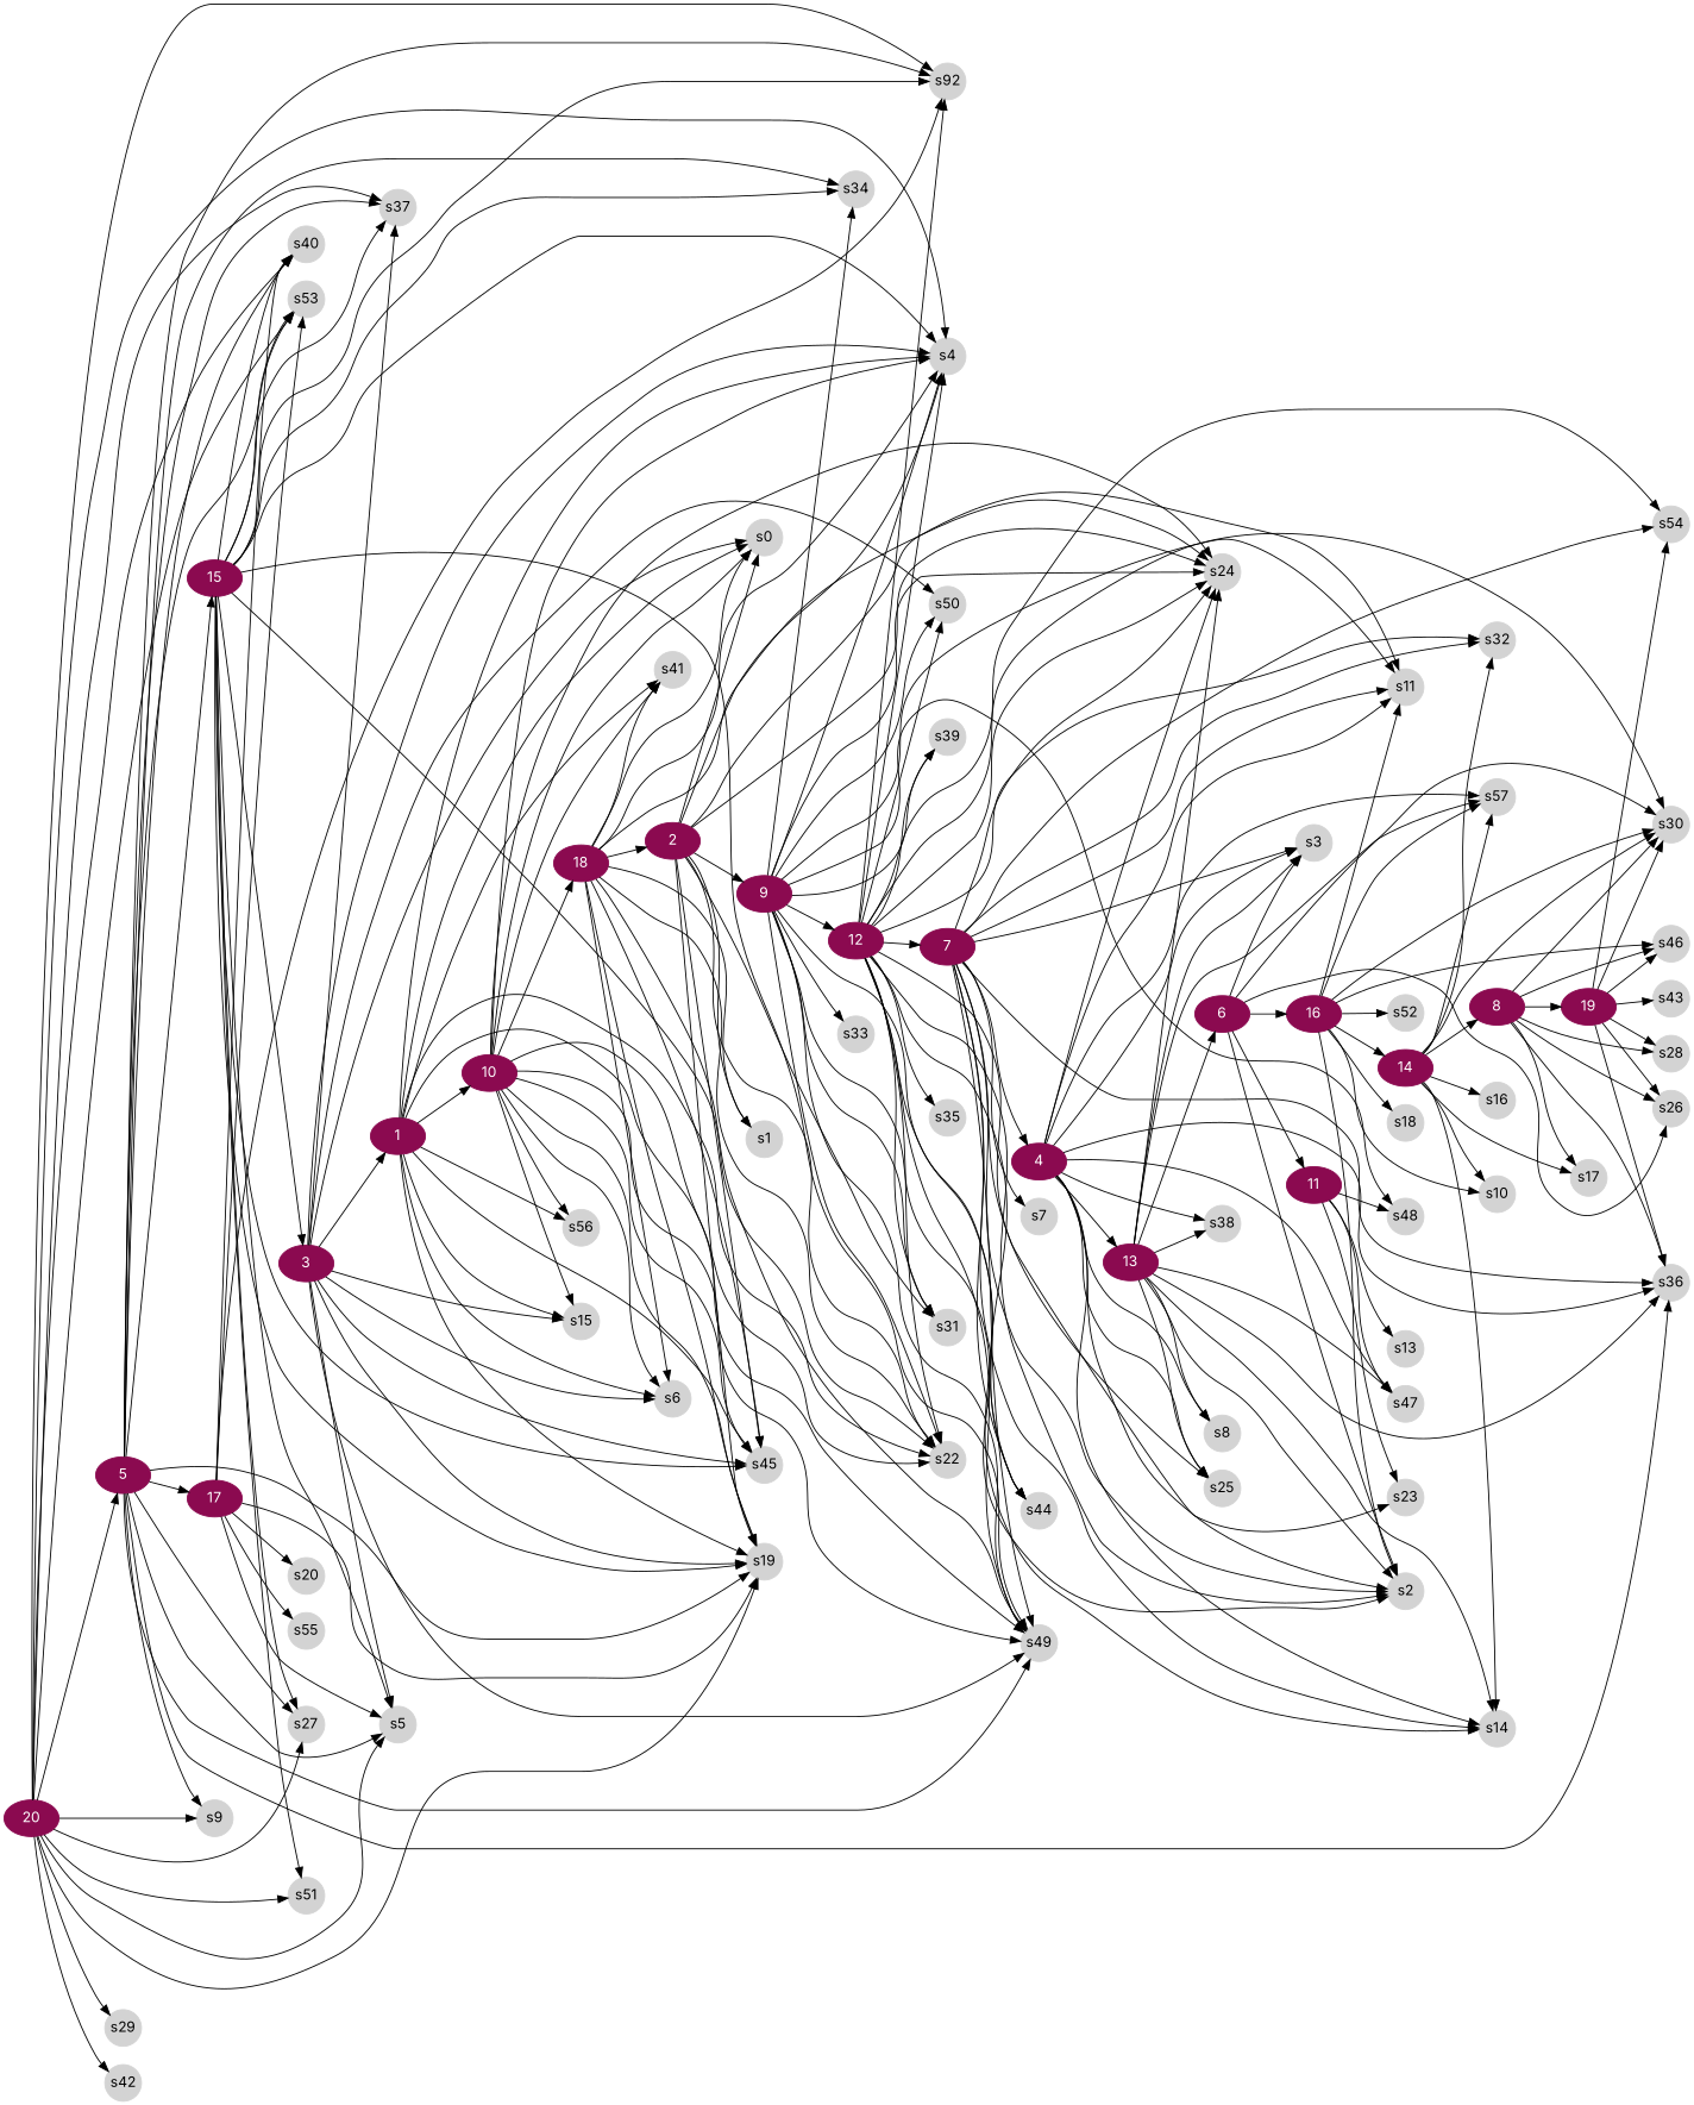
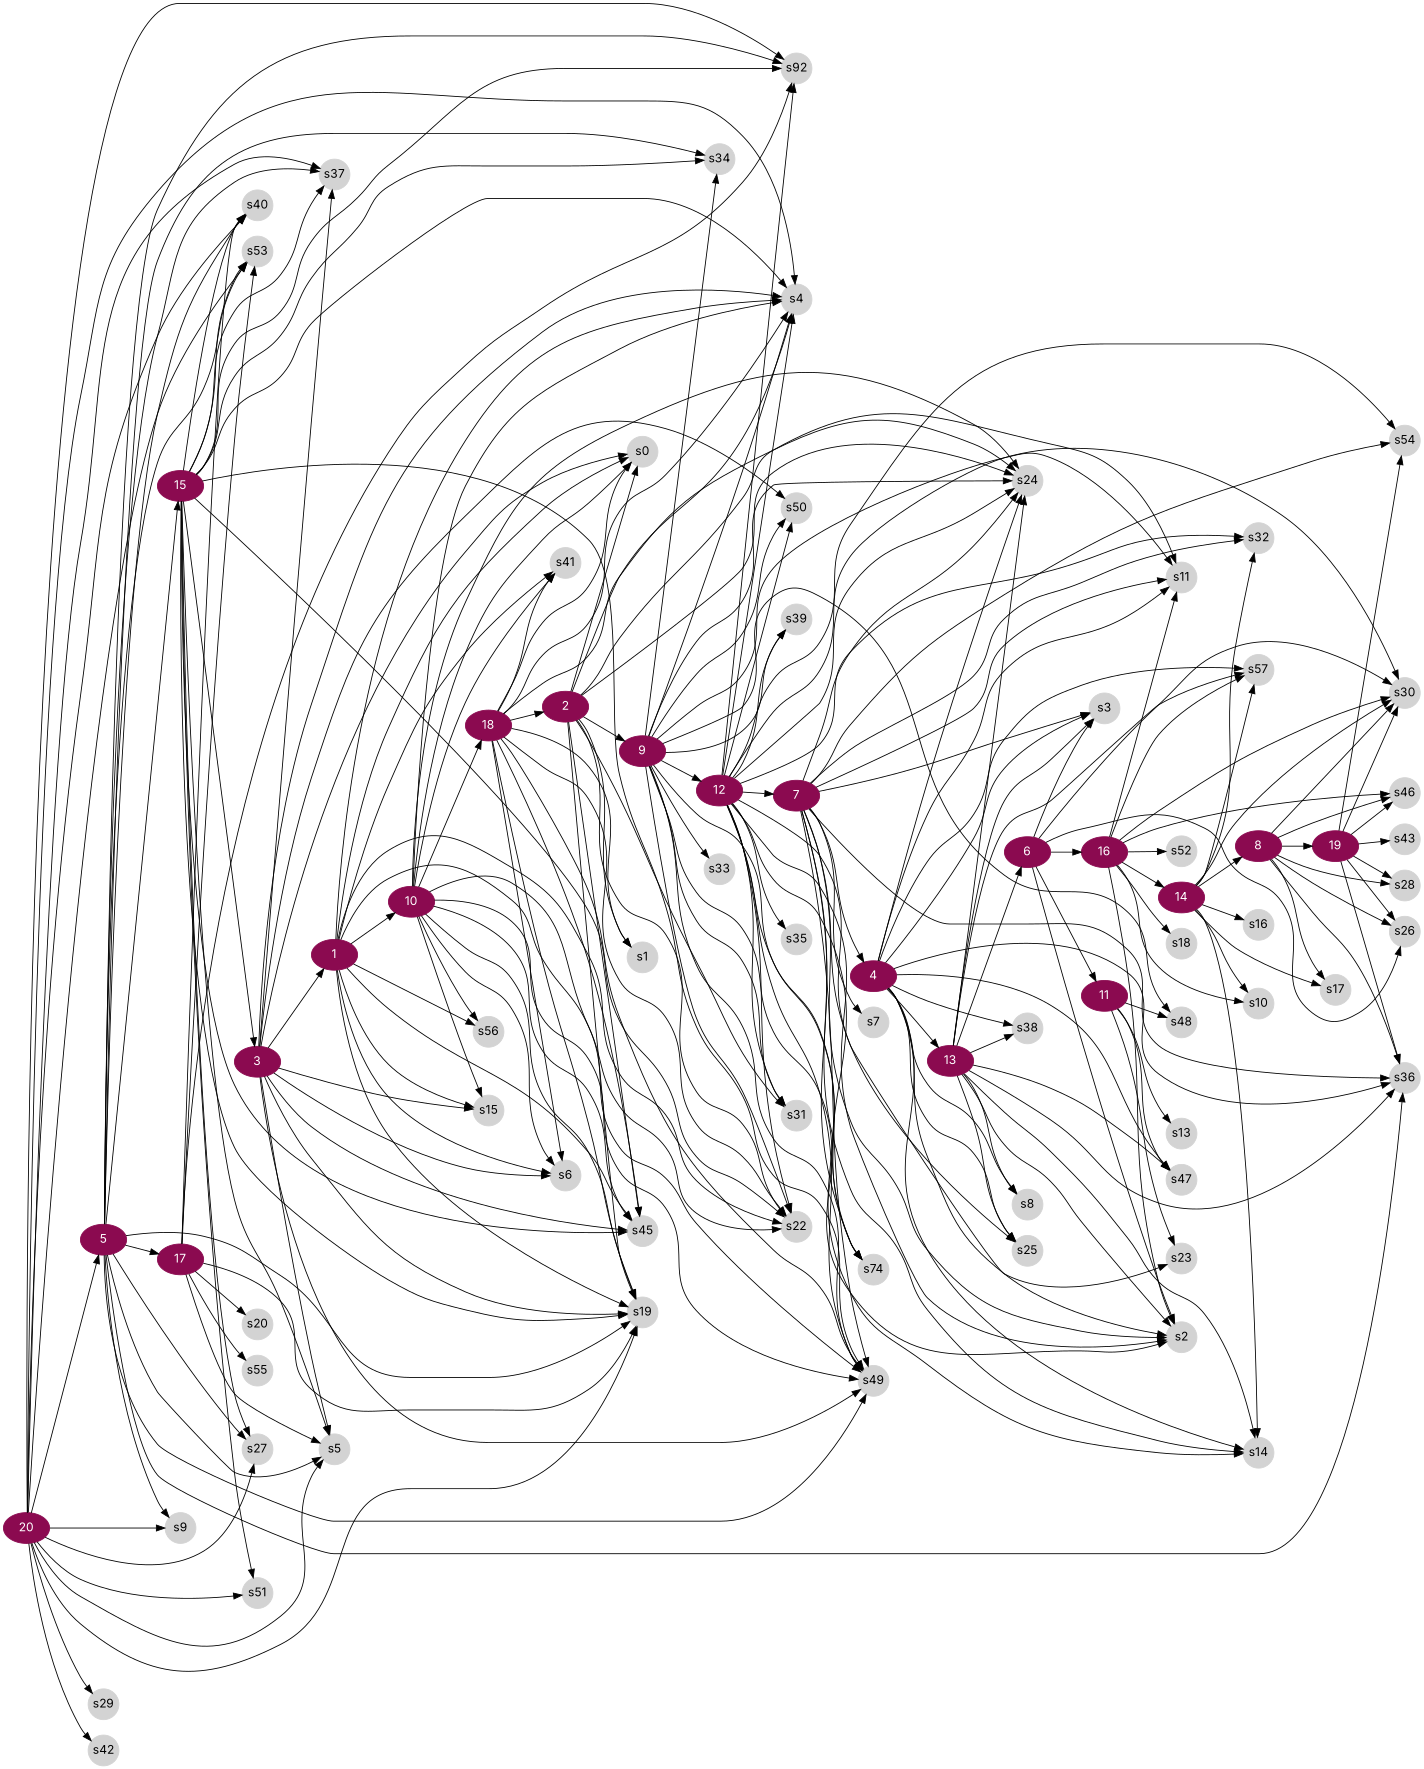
  digraph {
    fontname=Inter
    rankdir=LR
    node [color=lightgrey fontcolor=black fontname=Inter style=filled fixedsize=true shape=circle]
    edge [fontname=Inter]
    3 [color=deeppink4 fontcolor=white fixedsize="" shape=""]
    1 [color=deeppink4 fontcolor=white fixedsize="" shape=""]
    s0
    s4
    s6
    s15
    s19
    s45
    s49
    s5
    s37
    s50
    10 [color=deeppink4 fontcolor=white fixedsize="" shape=""]
    s22
    s41
    s56
    18 [color=deeppink4 fontcolor=white fixedsize="" shape=""]
    s24
    2 [color=deeppink4 fontcolor=white fixedsize="" shape=""]
    s1
    9 [color=deeppink4 fontcolor=white fixedsize="" shape=""]
    s11
    s31
    s34
    s2
-   s44
+   s44 [label=s74]
    12 [color=deeppink4 fontcolor=white fixedsize="" shape=""]
    s39
    s33
    s48
    15 [color=deeppink4 fontcolor=white fixedsize="" shape=""]
    n32 [label=s92]
    s27
    s40
    s53
    s51
    7 [color=deeppink4 fontcolor=white fixedsize="" shape=""]
    4 [color=deeppink4 fontcolor=white fixedsize="" shape=""]
    s3
    s14
    s36
    s7
    s23
    s32
    s54
    13 [color=deeppink4 fontcolor=white fixedsize="" shape=""]
    s8
    s25
    s38
    s47
    s57
    6 [color=deeppink4 fontcolor=white fixedsize="" shape=""]
    20 [color=deeppink4 fontcolor=white fixedsize="" shape=""]
    5 [color=deeppink4 fontcolor=white fixedsize="" shape=""]
    s9
    s29
    s42
    17 [color=deeppink4 fontcolor=white fixedsize="" shape=""]
    s20
    s55
    11 [color=deeppink4 fontcolor=white fixedsize="" shape=""]
    16 [color=deeppink4 fontcolor=white fixedsize="" shape=""]
    s26
    s30
    s13
    14 [color=deeppink4 fontcolor=white fixedsize="" shape=""]
    s10
    s46
    s18
    s52
    s35
    8 [color=deeppink4 fontcolor=white fixedsize="" shape=""]
    s17
    s16
    19 [color=deeppink4 fontcolor=white fixedsize="" shape=""]
    s28
    s43
    3 -> 1
    3 -> s0
    3 -> s4
    3 -> s6
    3 -> s15
    3 -> s19
    3 -> s45
    3 -> s49
    3 -> s5
    3 -> s37
    3 -> s50
    1 -> s0
    1 -> s4
    1 -> s6
    1 -> s15
    1 -> s19
    1 -> s45
    1 -> s49
    1 -> 10
    1 -> s22
    1 -> s41
    1 -> s56
    10 -> s0
    10 -> s4
    10 -> s6
    10 -> s15
    10 -> s19
    10 -> s45
    10 -> s49
    10 -> s22
    10 -> s41
    10 -> s56
    10 -> 18
    10 -> s24
    18 -> s0
    18 -> s4
    18 -> s6
    18 -> s19
    18 -> s45
    18 -> s49
    18 -> s22
    18 -> s41
    18 -> s24
    18 -> 2
    18 -> s1
    2 -> s0
    2 -> s4
    2 -> s19
    2 -> s45
    2 -> s22
    2 -> s24
    2 -> s1
    2 -> 9
    2 -> s11
    2 -> s31
    9 -> s4
    9 -> s49
    9 -> s50
    9 -> s22
    9 -> s24
    9 -> s11
    9 -> s31
    9 -> s34
    9 -> s2
    9 -> s44
    9 -> 12
    9 -> s39
    9 -> s33
    9 -> s48
    12 -> s4
    12 -> s49
    12 -> s50
    12 -> s22
    12 -> s24
    12 -> s31
    12 -> s2
    12 -> s44
    12 -> s39
    12 -> n32
    12 -> 7
    12 -> s14
    12 -> s32
    12 -> s54
    12 -> s25
    12 -> s30
    12 -> s35
    15 -> 3
    15 -> s4
    15 -> s19
    15 -> s45
    15 -> s49
    15 -> s5
    15 -> s37
    15 -> s22
    15 -> s34
    15 -> n32
    15 -> s27
    15 -> s40
    15 -> s53
    15 -> s51
    7 -> s49
    7 -> s24
    7 -> s11
    7 -> s2
    7 -> s44
    7 -> 4
    7 -> s3
    7 -> s14
    7 -> s36
    7 -> s7
    7 -> s23
    7 -> s32
    7 -> s54
    4 -> s24
    4 -> s11
    4 -> s2
    4 -> s3
    4 -> s14
    4 -> s36
    4 -> 13
    4 -> s8
    4 -> s25
    4 -> s38
    4 -> s47
    4 -> s57
    13 -> s24
    13 -> s2
    13 -> s3
    13 -> s14
    13 -> s36
    13 -> s8
    13 -> s25
    13 -> s38
    13 -> s47
    13 -> s57
    13 -> 6
    6 -> s2
    6 -> s3
    6 -> 11
    6 -> 16
    6 -> s26
    6 -> s30
    20 -> s4
    20 -> s19
    20 -> s5
    20 -> s37
    20 -> n32
    20 -> s27
    20 -> s40
    20 -> s53
    20 -> s51
    20 -> 5
    20 -> s9
    20 -> s29
    20 -> s42
    5 -> s19
    5 -> s49
    5 -> s5
    5 -> s37
    5 -> s34
    5 -> 15
    5 -> n32
    5 -> s27
    5 -> s40
    5 -> s53
    5 -> s36
    5 -> s9
    5 -> 17
    17 -> s19
    17 -> s5
    17 -> n32
    17 -> s40
    17 -> s53
    17 -> s20
    17 -> s55
    11 -> s48
    11 -> s23
    11 -> s47
    11 -> s13
    16 -> s11
    16 -> s2
    16 -> s57
    16 -> s30
    16 -> 14
    16 -> s10
    16 -> s46
    16 -> s18
    16 -> s52
    14 -> s14
    14 -> s32
    14 -> s57
    14 -> s30
    14 -> s10
    14 -> 8
    14 -> s17
    14 -> s16
    8 -> s36
    8 -> s26
    8 -> s30
    8 -> s46
    8 -> s17
    8 -> 19
    8 -> s28
    19 -> s36
    19 -> s54
    19 -> s26
    19 -> s30
    19 -> s46
    19 -> s28
    19 -> s43
  }
